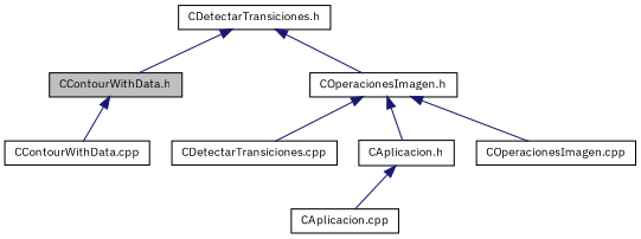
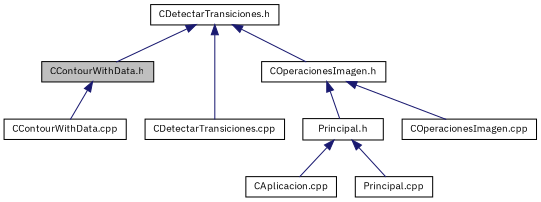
  digraph {
    fontname="IBM Plex Sans"
    node [color=black fillcolor=white fontname="IBM Plex Sans" fontsize=10 shape=record style=filled]
    edge [color=midnightblue dir=back fontname="IBM Plex Sans" fontsize=10 labelfontname=Helvetica labelfontsize=10 style=solid]
    n1 [fillcolor=grey75 fontcolor=black height=0.2 label="CContourWithData.h" width=0.4]
    n2 [height=0.2 label="CContourWithData.cpp" width=0.4]
    n3 [height=0.2 label="CDetectarTransiciones.h" width=0.4]
    n4 [height=0.2 label="COperacionesImagen.h" width=0.4]
    n5 [height=0.2 label="CDetectarTransiciones.cpp" width=0.4]
-   n6 [height=0.2 label="CAplicacion.h" width=0.4]
+   n6 [height=0.2 label="Principal.h" width=0.4]
    n7 [height=0.2 label="COperacionesImagen.cpp" width=0.4]
    n8 [height=0.2 label="CAplicacion.cpp" width=0.4]
+   n9 [height=0.2 label="Principal.cpp" width=0.4]
    n1 -> n2
    n3 -> n1
    n3 -> n4
-   n4 -> n5
+   n3 -> n5
    n4 -> n6
    n4 -> n7
    n6 -> n8
+   n6 -> n9
  }
